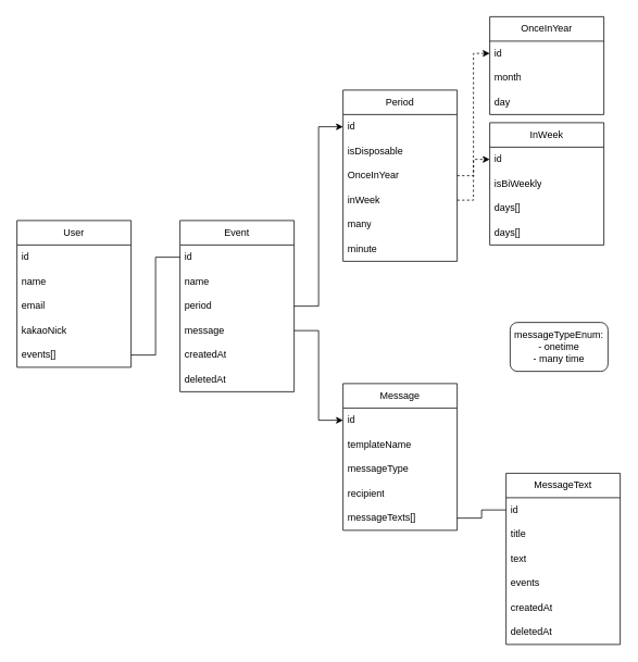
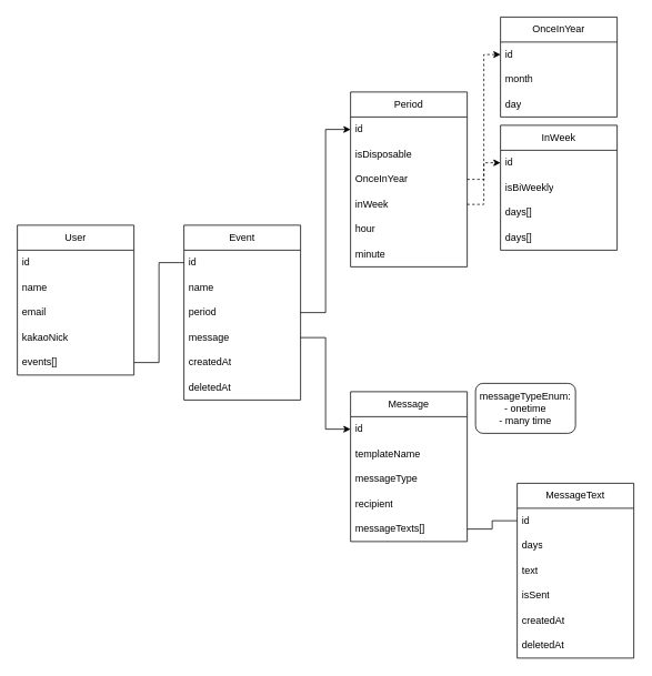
  <mxCell id="0" />
  <mxCell id="1" parent="0" />
  <mxCell id="2" value="User" style="swimlane;fontStyle=0;childLayout=stackLayout;horizontal=1;startSize=30;horizontalStack=0;resizeParent=1;resizeParentMax=0;resizeLast=0;collapsible=1;marginBottom=0;whiteSpace=wrap;html=1;" parent="1" vertex="1"><mxGeometry x="20" y="270" width="140" height="180" as="geometry" /></mxCell>
  <mxCell id="3" value="id" style="text;strokeColor=none;fillColor=none;align=left;verticalAlign=middle;spacingLeft=4;spacingRight=4;overflow=hidden;points=[[0,0.5],[1,0.5]];portConstraint=eastwest;rotatable=0;whiteSpace=wrap;html=1;" parent="2" vertex="1"><mxGeometry y="30" width="140" height="30" as="geometry" /></mxCell>
  <mxCell id="4" value="name" style="text;strokeColor=none;fillColor=none;align=left;verticalAlign=middle;spacingLeft=4;spacingRight=4;overflow=hidden;points=[[0,0.5],[1,0.5]];portConstraint=eastwest;rotatable=0;whiteSpace=wrap;html=1;" parent="2" vertex="1"><mxGeometry y="60" width="140" height="30" as="geometry" /></mxCell>
  <mxCell id="5" value="email" style="text;strokeColor=none;fillColor=none;align=left;verticalAlign=middle;spacingLeft=4;spacingRight=4;overflow=hidden;points=[[0,0.5],[1,0.5]];portConstraint=eastwest;rotatable=0;whiteSpace=wrap;html=1;" parent="2" vertex="1"><mxGeometry y="90" width="140" height="30" as="geometry" /></mxCell>
  <mxCell id="6" value="kakaoNick" style="text;strokeColor=none;fillColor=none;align=left;verticalAlign=middle;spacingLeft=4;spacingRight=4;overflow=hidden;points=[[0,0.5],[1,0.5]];portConstraint=eastwest;rotatable=0;whiteSpace=wrap;html=1;" parent="2" vertex="1"><mxGeometry y="120" width="140" height="30" as="geometry" /></mxCell>
  <mxCell id="7" value="events[]" style="text;strokeColor=none;fillColor=none;align=left;verticalAlign=middle;spacingLeft=4;spacingRight=4;overflow=hidden;points=[[0,0.5],[1,0.5]];portConstraint=eastwest;rotatable=0;whiteSpace=wrap;html=1;" parent="2" vertex="1"><mxGeometry y="150" width="140" height="30" as="geometry" /></mxCell>
  <mxCell id="8" value="Event" style="swimlane;fontStyle=0;childLayout=stackLayout;horizontal=1;startSize=30;horizontalStack=0;resizeParent=1;resizeParentMax=0;resizeLast=0;collapsible=1;marginBottom=0;whiteSpace=wrap;html=1;" parent="1" vertex="1"><mxGeometry x="220" y="270" width="140" height="210" as="geometry" /></mxCell>
  <mxCell id="9" value="id" style="text;strokeColor=none;fillColor=none;align=left;verticalAlign=middle;spacingLeft=4;spacingRight=4;overflow=hidden;points=[[0,0.5],[1,0.5]];portConstraint=eastwest;rotatable=0;whiteSpace=wrap;html=1;" parent="8" vertex="1"><mxGeometry y="30" width="140" height="30" as="geometry" /></mxCell>
  <mxCell id="10" value="name" style="text;strokeColor=none;fillColor=none;align=left;verticalAlign=middle;spacingLeft=4;spacingRight=4;overflow=hidden;points=[[0,0.5],[1,0.5]];portConstraint=eastwest;rotatable=0;whiteSpace=wrap;html=1;" parent="8" vertex="1"><mxGeometry y="60" width="140" height="30" as="geometry" /></mxCell>
  <mxCell id="11" value="period" style="text;strokeColor=none;fillColor=none;align=left;verticalAlign=middle;spacingLeft=4;spacingRight=4;overflow=hidden;points=[[0,0.5],[1,0.5]];portConstraint=eastwest;rotatable=0;whiteSpace=wrap;html=1;" parent="8" vertex="1"><mxGeometry y="90" width="140" height="30" as="geometry" /></mxCell>
  <mxCell id="12" value="message" style="text;strokeColor=none;fillColor=none;align=left;verticalAlign=middle;spacingLeft=4;spacingRight=4;overflow=hidden;points=[[0,0.5],[1,0.5]];portConstraint=eastwest;rotatable=0;whiteSpace=wrap;html=1;" parent="8" vertex="1"><mxGeometry y="120" width="140" height="30" as="geometry" /></mxCell>
  <mxCell id="13" value="createdAt" style="text;strokeColor=none;fillColor=none;align=left;verticalAlign=middle;spacingLeft=4;spacingRight=4;overflow=hidden;points=[[0,0.5],[1,0.5]];portConstraint=eastwest;rotatable=0;whiteSpace=wrap;html=1;" parent="8" vertex="1"><mxGeometry y="150" width="140" height="30" as="geometry" /></mxCell>
  <mxCell id="14" value="deletedAt" style="text;strokeColor=none;fillColor=none;align=left;verticalAlign=middle;spacingLeft=4;spacingRight=4;overflow=hidden;points=[[0,0.5],[1,0.5]];portConstraint=eastwest;rotatable=0;whiteSpace=wrap;html=1;" parent="8" vertex="1"><mxGeometry y="180" width="140" height="30" as="geometry" /></mxCell>
  <mxCell id="15" value="Period" style="swimlane;fontStyle=0;childLayout=stackLayout;horizontal=1;startSize=30;horizontalStack=0;resizeParent=1;resizeParentMax=0;resizeLast=0;collapsible=1;marginBottom=0;whiteSpace=wrap;html=1;" parent="1" vertex="1"><mxGeometry x="420" y="110" width="140" height="210" as="geometry" /></mxCell>
  <mxCell id="16" value="id" style="text;strokeColor=none;fillColor=none;align=left;verticalAlign=middle;spacingLeft=4;spacingRight=4;overflow=hidden;points=[[0,0.5],[1,0.5]];portConstraint=eastwest;rotatable=0;whiteSpace=wrap;html=1;" parent="15" vertex="1"><mxGeometry y="30" width="140" height="30" as="geometry" /></mxCell>
  <mxCell id="17" value="isDisposable" style="text;strokeColor=none;fillColor=none;align=left;verticalAlign=middle;spacingLeft=4;spacingRight=4;overflow=hidden;points=[[0,0.5],[1,0.5]];portConstraint=eastwest;rotatable=0;whiteSpace=wrap;html=1;" vertex="1" parent="15"><mxGeometry y="60" width="140" height="30" as="geometry" /></mxCell>
  <mxCell id="18" value="OnceInYear" style="text;strokeColor=none;fillColor=none;align=left;verticalAlign=middle;spacingLeft=4;spacingRight=4;overflow=hidden;points=[[0,0.5],[1,0.5]];portConstraint=eastwest;rotatable=0;whiteSpace=wrap;html=1;" parent="15" vertex="1"><mxGeometry y="90" width="140" height="30" as="geometry" /></mxCell>
  <mxCell id="19" value="inWeek" style="text;strokeColor=none;fillColor=none;align=left;verticalAlign=middle;spacingLeft=4;spacingRight=4;overflow=hidden;points=[[0,0.5],[1,0.5]];portConstraint=eastwest;rotatable=0;whiteSpace=wrap;html=1;" parent="15" vertex="1"><mxGeometry y="120" width="140" height="30" as="geometry" /></mxCell>
- <mxCell id="20" value="many" style="text;strokeColor=none;fillColor=none;align=left;verticalAlign=middle;spacingLeft=4;spacingRight=4;overflow=hidden;points=[[0,0.5],[1,0.5]];portConstraint=eastwest;rotatable=0;whiteSpace=wrap;html=1;" parent="15" vertex="1"><mxGeometry y="150" width="140" height="30" as="geometry" /></mxCell>
+ <mxCell id="20" value="hour" style="text;strokeColor=none;fillColor=none;align=left;verticalAlign=middle;spacingLeft=4;spacingRight=4;overflow=hidden;points=[[0,0.5],[1,0.5]];portConstraint=eastwest;rotatable=0;whiteSpace=wrap;html=1;" parent="15" vertex="1"><mxGeometry y="150" width="140" height="30" as="geometry" /></mxCell>
  <mxCell id="21" value="minute" style="text;strokeColor=none;fillColor=none;align=left;verticalAlign=middle;spacingLeft=4;spacingRight=4;overflow=hidden;points=[[0,0.5],[1,0.5]];portConstraint=eastwest;rotatable=0;whiteSpace=wrap;html=1;" vertex="1" parent="15"><mxGeometry y="180" width="140" height="30" as="geometry" /></mxCell>
  <mxCell id="22" style="edgeStyle=orthogonalEdgeStyle;rounded=0;orthogonalLoop=1;jettySize=auto;html=1;endArrow=none;endFill=0;" parent="1" source="7" target="9" edge="1"><mxGeometry relative="1" as="geometry" /></mxCell>
  <mxCell id="23" value="Message" style="swimlane;fontStyle=0;childLayout=stackLayout;horizontal=1;startSize=30;horizontalStack=0;resizeParent=1;resizeParentMax=0;resizeLast=0;collapsible=1;marginBottom=0;whiteSpace=wrap;html=1;" parent="1" vertex="1"><mxGeometry x="420" y="470" width="140" height="180" as="geometry" /></mxCell>
  <mxCell id="24" value="id" style="text;strokeColor=none;fillColor=none;align=left;verticalAlign=middle;spacingLeft=4;spacingRight=4;overflow=hidden;points=[[0,0.5],[1,0.5]];portConstraint=eastwest;rotatable=0;whiteSpace=wrap;html=1;" parent="23" vertex="1"><mxGeometry y="30" width="140" height="30" as="geometry" /></mxCell>
  <mxCell id="25" value="templateName" style="text;strokeColor=none;fillColor=none;align=left;verticalAlign=middle;spacingLeft=4;spacingRight=4;overflow=hidden;points=[[0,0.5],[1,0.5]];portConstraint=eastwest;rotatable=0;whiteSpace=wrap;html=1;" parent="23" vertex="1"><mxGeometry y="60" width="140" height="30" as="geometry" /></mxCell>
  <mxCell id="26" value="messageType" style="text;strokeColor=none;fillColor=none;align=left;verticalAlign=middle;spacingLeft=4;spacingRight=4;overflow=hidden;points=[[0,0.5],[1,0.5]];portConstraint=eastwest;rotatable=0;whiteSpace=wrap;html=1;" parent="23" vertex="1"><mxGeometry y="90" width="140" height="30" as="geometry" /></mxCell>
  <mxCell id="27" value="recipient" style="text;strokeColor=none;fillColor=none;align=left;verticalAlign=middle;spacingLeft=4;spacingRight=4;overflow=hidden;points=[[0,0.5],[1,0.5]];portConstraint=eastwest;rotatable=0;whiteSpace=wrap;html=1;" parent="23" vertex="1"><mxGeometry y="120" width="140" height="30" as="geometry" /></mxCell>
  <mxCell id="28" value="messageTexts[]" style="text;strokeColor=none;fillColor=none;align=left;verticalAlign=middle;spacingLeft=4;spacingRight=4;overflow=hidden;points=[[0,0.5],[1,0.5]];portConstraint=eastwest;rotatable=0;whiteSpace=wrap;html=1;" parent="23" vertex="1"><mxGeometry y="150" width="140" height="30" as="geometry" /></mxCell>
- <mxCell id="29" value="messageTypeEnum:&lt;div&gt;- onetime&lt;/div&gt;&lt;div&gt;- many time&lt;/div&gt;" style="rounded=1;whiteSpace=wrap;html=1;" parent="1" vertex="1"><mxGeometry x="625" y="395" width="120" height="60" as="geometry" /></mxCell>
+ <mxCell id="29" value="messageTypeEnum:&lt;div&gt;- onetime&lt;/div&gt;&lt;div&gt;- many time&lt;/div&gt;" style="rounded=1;whiteSpace=wrap;html=1;" parent="1" vertex="1"><mxGeometry x="570" y="460" width="120" height="60" as="geometry" /></mxCell>
  <mxCell id="30" value="MessageText" style="swimlane;fontStyle=0;childLayout=stackLayout;horizontal=1;startSize=30;horizontalStack=0;resizeParent=1;resizeParentMax=0;resizeLast=0;collapsible=1;marginBottom=0;whiteSpace=wrap;html=1;" parent="1" vertex="1"><mxGeometry x="620" y="580" width="140" height="210" as="geometry" /></mxCell>
  <mxCell id="31" value="id" style="text;strokeColor=none;fillColor=none;align=left;verticalAlign=middle;spacingLeft=4;spacingRight=4;overflow=hidden;points=[[0,0.5],[1,0.5]];portConstraint=eastwest;rotatable=0;whiteSpace=wrap;html=1;" parent="30" vertex="1"><mxGeometry y="30" width="140" height="30" as="geometry" /></mxCell>
- <mxCell id="32" value="title" style="text;strokeColor=none;fillColor=none;align=left;verticalAlign=middle;spacingLeft=4;spacingRight=4;overflow=hidden;points=[[0,0.5],[1,0.5]];portConstraint=eastwest;rotatable=0;whiteSpace=wrap;html=1;" parent="30" vertex="1"><mxGeometry y="60" width="140" height="30" as="geometry" /></mxCell>
+ <mxCell id="32" value="days" style="text;strokeColor=none;fillColor=none;align=left;verticalAlign=middle;spacingLeft=4;spacingRight=4;overflow=hidden;points=[[0,0.5],[1,0.5]];portConstraint=eastwest;rotatable=0;whiteSpace=wrap;html=1;" parent="30" vertex="1"><mxGeometry y="60" width="140" height="30" as="geometry" /></mxCell>
  <mxCell id="33" value="text" style="text;strokeColor=none;fillColor=none;align=left;verticalAlign=middle;spacingLeft=4;spacingRight=4;overflow=hidden;points=[[0,0.5],[1,0.5]];portConstraint=eastwest;rotatable=0;whiteSpace=wrap;html=1;" parent="30" vertex="1"><mxGeometry y="90" width="140" height="30" as="geometry" /></mxCell>
- <mxCell id="34" value="events" style="text;strokeColor=none;fillColor=none;align=left;verticalAlign=middle;spacingLeft=4;spacingRight=4;overflow=hidden;points=[[0,0.5],[1,0.5]];portConstraint=eastwest;rotatable=0;whiteSpace=wrap;html=1;" parent="30" vertex="1"><mxGeometry y="120" width="140" height="30" as="geometry" /></mxCell>
+ <mxCell id="34" value="isSent" style="text;strokeColor=none;fillColor=none;align=left;verticalAlign=middle;spacingLeft=4;spacingRight=4;overflow=hidden;points=[[0,0.5],[1,0.5]];portConstraint=eastwest;rotatable=0;whiteSpace=wrap;html=1;" parent="30" vertex="1"><mxGeometry y="120" width="140" height="30" as="geometry" /></mxCell>
  <mxCell id="35" value="createdAt" style="text;strokeColor=none;fillColor=none;align=left;verticalAlign=middle;spacingLeft=4;spacingRight=4;overflow=hidden;points=[[0,0.5],[1,0.5]];portConstraint=eastwest;rotatable=0;whiteSpace=wrap;html=1;" parent="30" vertex="1"><mxGeometry y="150" width="140" height="30" as="geometry" /></mxCell>
  <mxCell id="36" value="deletedAt" style="text;strokeColor=none;fillColor=none;align=left;verticalAlign=middle;spacingLeft=4;spacingRight=4;overflow=hidden;points=[[0,0.5],[1,0.5]];portConstraint=eastwest;rotatable=0;whiteSpace=wrap;html=1;" parent="30" vertex="1"><mxGeometry y="180" width="140" height="30" as="geometry" /></mxCell>
  <mxCell id="37" style="edgeStyle=orthogonalEdgeStyle;rounded=0;orthogonalLoop=1;jettySize=auto;html=1;entryX=0;entryY=0.5;entryDx=0;entryDy=0;endArrow=none;endFill=0;" parent="1" source="28" target="31" edge="1"><mxGeometry relative="1" as="geometry" /></mxCell>
  <mxCell id="38" style="edgeStyle=orthogonalEdgeStyle;rounded=0;orthogonalLoop=1;jettySize=auto;html=1;entryX=0;entryY=0.5;entryDx=0;entryDy=0;" parent="1" source="12" target="24" edge="1"><mxGeometry relative="1" as="geometry" /></mxCell>
  <mxCell id="39" value="OnceInYear" style="swimlane;fontStyle=0;childLayout=stackLayout;horizontal=1;startSize=30;horizontalStack=0;resizeParent=1;resizeParentMax=0;resizeLast=0;collapsible=1;marginBottom=0;whiteSpace=wrap;html=1;" parent="1" vertex="1"><mxGeometry x="600" y="20" width="140" height="120" as="geometry" /></mxCell>
  <mxCell id="40" value="id" style="text;strokeColor=none;fillColor=none;align=left;verticalAlign=middle;spacingLeft=4;spacingRight=4;overflow=hidden;points=[[0,0.5],[1,0.5]];portConstraint=eastwest;rotatable=0;whiteSpace=wrap;html=1;" parent="39" vertex="1"><mxGeometry y="30" width="140" height="30" as="geometry" /></mxCell>
  <mxCell id="41" value="month" style="text;strokeColor=none;fillColor=none;align=left;verticalAlign=middle;spacingLeft=4;spacingRight=4;overflow=hidden;points=[[0,0.5],[1,0.5]];portConstraint=eastwest;rotatable=0;whiteSpace=wrap;html=1;" parent="39" vertex="1"><mxGeometry y="60" width="140" height="30" as="geometry" /></mxCell>
  <mxCell id="42" value="day" style="text;strokeColor=none;fillColor=none;align=left;verticalAlign=middle;spacingLeft=4;spacingRight=4;overflow=hidden;points=[[0,0.5],[1,0.5]];portConstraint=eastwest;rotatable=0;whiteSpace=wrap;html=1;" vertex="1" parent="39"><mxGeometry y="90" width="140" height="30" as="geometry" /></mxCell>
  <mxCell id="43" value="InWeek" style="swimlane;fontStyle=0;childLayout=stackLayout;horizontal=1;startSize=30;horizontalStack=0;resizeParent=1;resizeParentMax=0;resizeLast=0;collapsible=1;marginBottom=0;whiteSpace=wrap;html=1;" parent="1" vertex="1"><mxGeometry x="600" y="150" width="140" height="150" as="geometry" /></mxCell>
  <mxCell id="44" value="id" style="text;strokeColor=none;fillColor=none;align=left;verticalAlign=middle;spacingLeft=4;spacingRight=4;overflow=hidden;points=[[0,0.5],[1,0.5]];portConstraint=eastwest;rotatable=0;whiteSpace=wrap;html=1;" parent="43" vertex="1"><mxGeometry y="30" width="140" height="30" as="geometry" /></mxCell>
  <mxCell id="45" value="isBiWeekly" style="text;strokeColor=none;fillColor=none;align=left;verticalAlign=middle;spacingLeft=4;spacingRight=4;overflow=hidden;points=[[0,0.5],[1,0.5]];portConstraint=eastwest;rotatable=0;whiteSpace=wrap;html=1;" parent="43" vertex="1"><mxGeometry y="60" width="140" height="30" as="geometry" /></mxCell>
  <mxCell id="46" value="days[]" style="text;strokeColor=none;fillColor=none;align=left;verticalAlign=middle;spacingLeft=4;spacingRight=4;overflow=hidden;points=[[0,0.5],[1,0.5]];portConstraint=eastwest;rotatable=0;whiteSpace=wrap;html=1;" vertex="1" parent="43"><mxGeometry y="90" width="140" height="30" as="geometry" /></mxCell>
  <mxCell id="47" value="days[]" style="text;strokeColor=none;fillColor=none;align=left;verticalAlign=middle;spacingLeft=4;spacingRight=4;overflow=hidden;points=[[0,0.5],[1,0.5]];portConstraint=eastwest;rotatable=0;whiteSpace=wrap;html=1;" parent="43" vertex="1"><mxGeometry y="120" width="140" height="30" as="geometry" /></mxCell>
  <mxCell id="48" style="edgeStyle=orthogonalEdgeStyle;rounded=0;orthogonalLoop=1;jettySize=auto;html=1;entryX=0;entryY=0.5;entryDx=0;entryDy=0;" edge="1" parent="1" source="11" target="16"><mxGeometry relative="1" as="geometry" /></mxCell>
  <mxCell id="49" style="edgeStyle=orthogonalEdgeStyle;rounded=0;orthogonalLoop=1;jettySize=auto;html=1;entryX=0;entryY=0.5;entryDx=0;entryDy=0;dashed=1;" edge="1" parent="1" source="18" target="40"><mxGeometry relative="1" as="geometry" /></mxCell>
  <mxCell id="50" style="edgeStyle=orthogonalEdgeStyle;rounded=0;orthogonalLoop=1;jettySize=auto;html=1;entryX=0;entryY=0.5;entryDx=0;entryDy=0;dashed=1;" edge="1" parent="1" source="19" target="44"><mxGeometry relative="1" as="geometry" /></mxCell>
